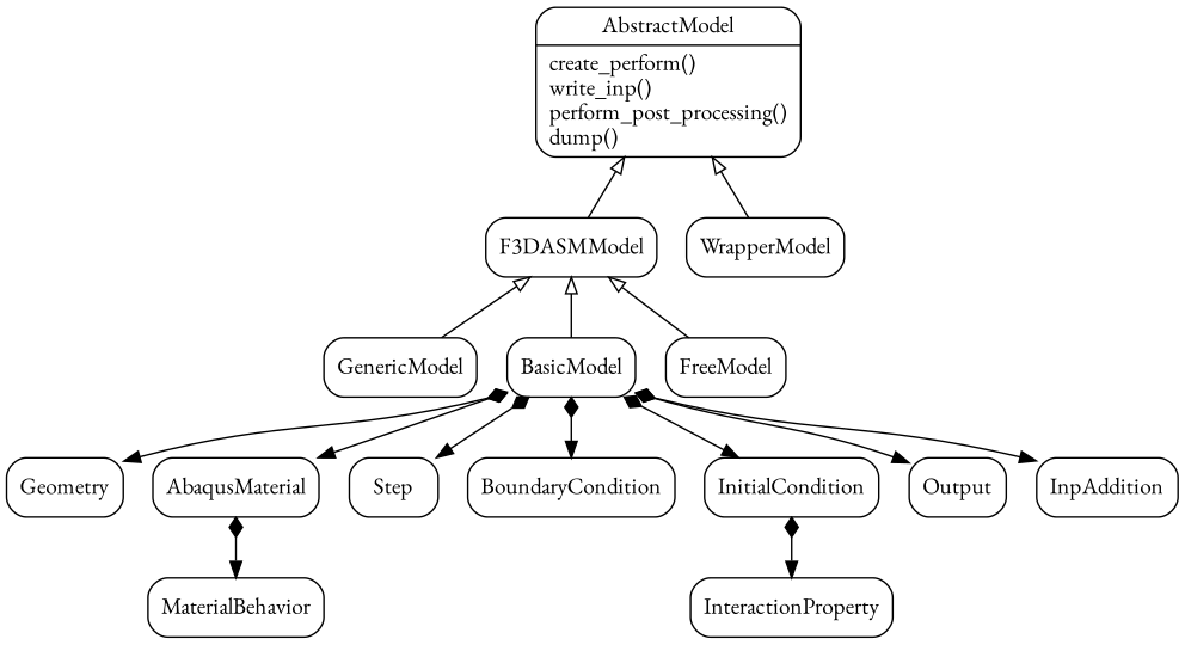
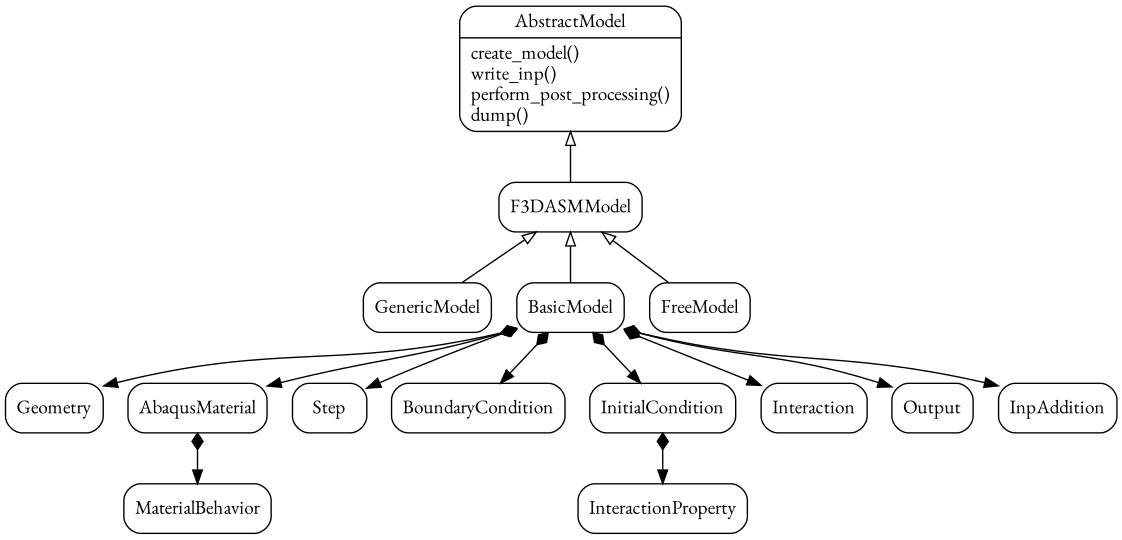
  digraph {
    fontname="EB Garamond"
    node [fontname="EB Garamond" shape=record style=rounded]
    edge [arrowtail=diamond dir=both fontname="EB Garamond" style=normal arrowhead=normal]
-   n1 [label="{AbstractModel|create_perform()\lwrite_inp()\lperform_post_processing()\ldump()\l}"]
+   n1 [label="{AbstractModel|create_model()\lwrite_inp()\lperform_post_processing()\ldump()\l}"]
    n2 [label="{F3DASMModel}"]
-   n3 [label="{WrapperModel}"]
    n4 [label="{GenericModel}"]
    n5 [label="{BasicModel}"]
    n6 [label="{FreeModel}"]
    n7 [label="{Geometry}"]
    n8 [label="{AbaqusMaterial}"]
    n9 [label="{Step}"]
    n10 [label="{BoundaryCondition}"]
    n11 [label="{InitialCondition}"]
+   n12 [label="{Interaction}"]
    n13 [label="{Output}"]
    n14 [label="{InpAddition}"]
    n15 [label="{MaterialBehavior}"]
    n16 [label="{InteractionProperty}"]
    n1 -> n2 [arrowtail=empty dir=back arrowhead=""]
-   n1 -> n3 [arrowtail=empty dir=back arrowhead=""]
    n2 -> n4 [arrowtail=empty dir=back arrowhead=""]
    n2 -> n5 [arrowtail=empty dir=back arrowhead=""]
    n2 -> n6 [arrowtail=empty dir=back arrowhead=""]
    n5 -> n7
    n5 -> n8
    n5 -> n9
    n5 -> n10
    n5 -> n11
+   n5 -> n12
    n5 -> n13
    n5 -> n14
    n8 -> n15
    n11 -> n16
  }
